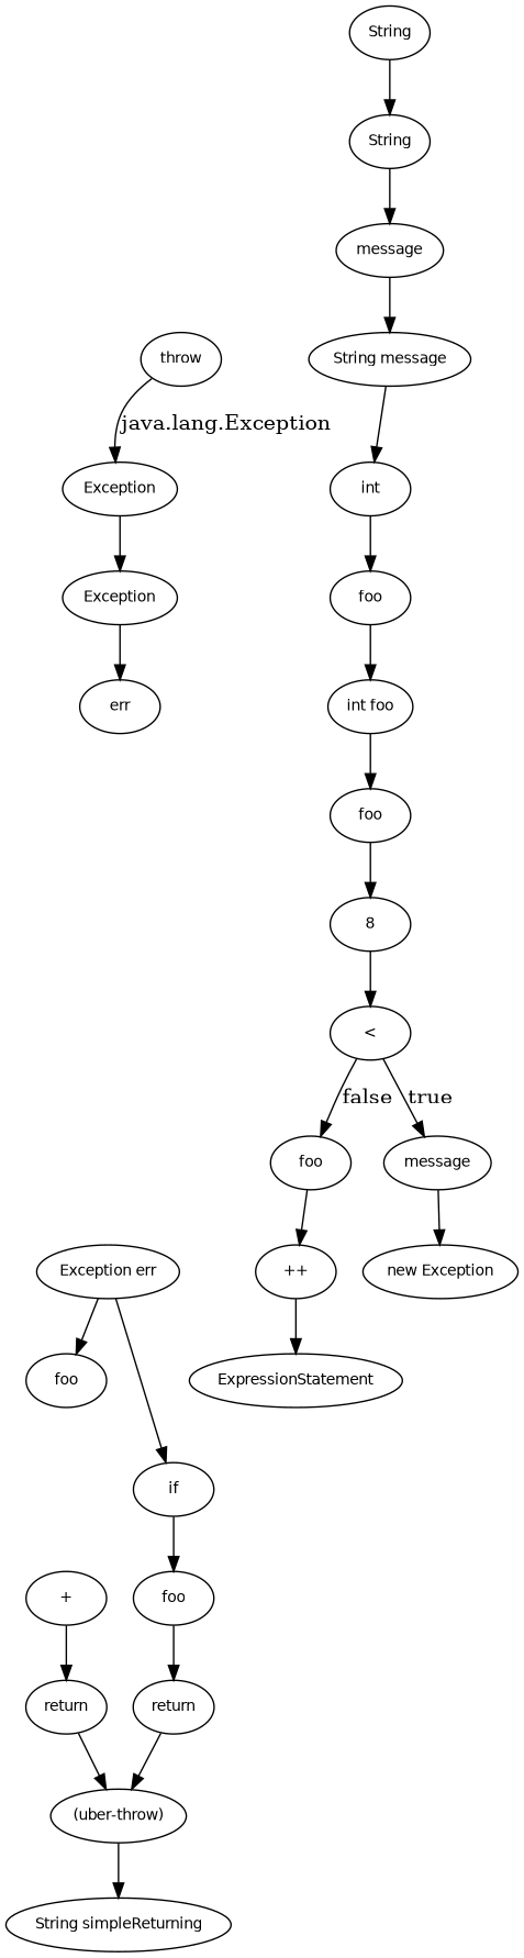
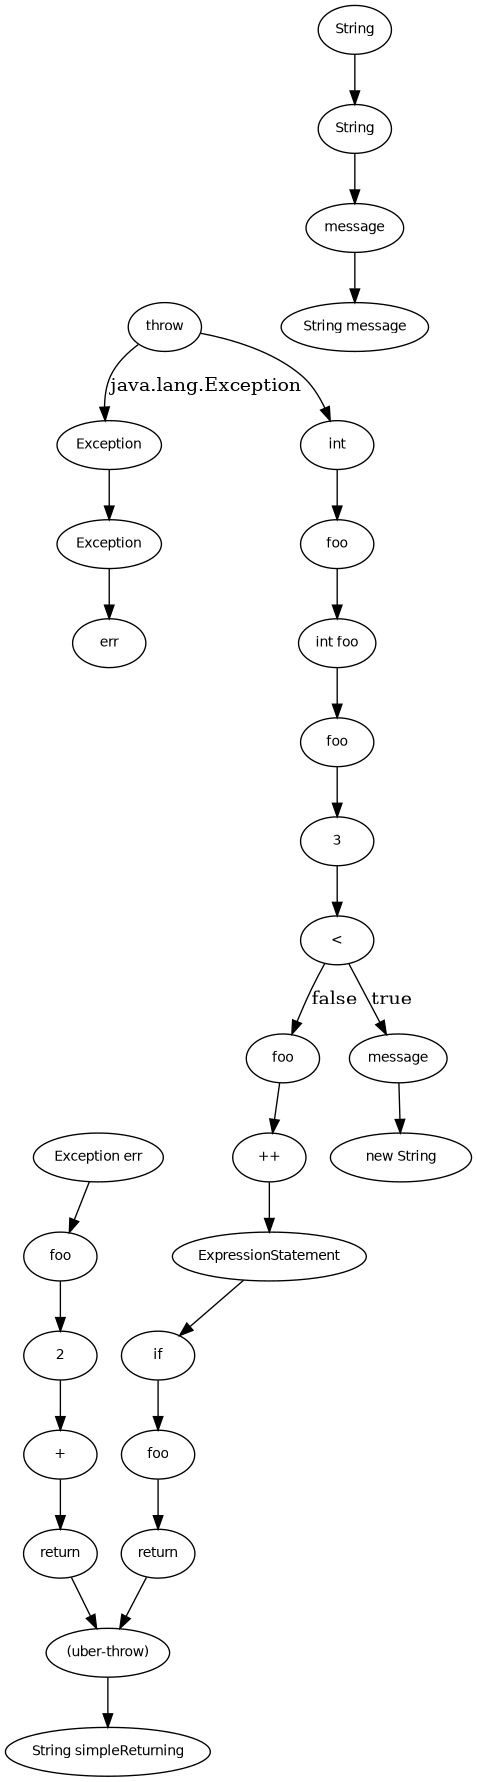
  digraph {
    node [fontname=Helvetica fontsize=10]
    n1 [label=foo]
    n2 [label=return]
    n3 [label="(uber-throw)"]
    n4 [label="String simpleReturning"]
    n5 [label=foo]
    n6 [label="++"]
    n7 [label=ExpressionStatement]
    n8 [label=if]
    n9 [label=message]
-   n10 [label="new Exception"]
+   n10 [label="new String"]
    n11 [label=foo]
+   n12 [label=2]
    n13 [label="+"]
    n14 [label=return]
    n15 [label=err]
    n16 [label="Exception err"]
    n17 [label=Exception]
    n18 [label=Exception]
    n19 [label=foo]
    n20 [label="int foo"]
    n21 [label=foo]
    n22 [label=int]
-   n23 [label=8]
+   n23 [label=3]
    n24 [label=throw]
    n25 [label=message]
    n26 [label="String message"]
    n27 [label=String]
    n28 [label=String]
    n29 [label="<"]
    n1 -> n2
    n2 -> n3
    n3 -> n4
    n5 -> n6
    n6 -> n7
-   n16 -> n8
+   n7 -> n8
    n8 -> n1
    n9 -> n10
+   n11 -> n12
+   n12 -> n13
    n13 -> n14
    n14 -> n3
    n16 -> n11
    n17 -> n18
    n18 -> n15
    n19 -> n20
    n20 -> n21
    n21 -> n23
    n22 -> n19
    n23 -> n29
    n24 -> n17 [label="java.lang.Exception"]
    n25 -> n26
-   n26 -> n22
+   n24 -> n22
    n27 -> n28
    n28 -> n25
    n29 -> n5 [label=false]
    n29 -> n9 [label=true]
  }
